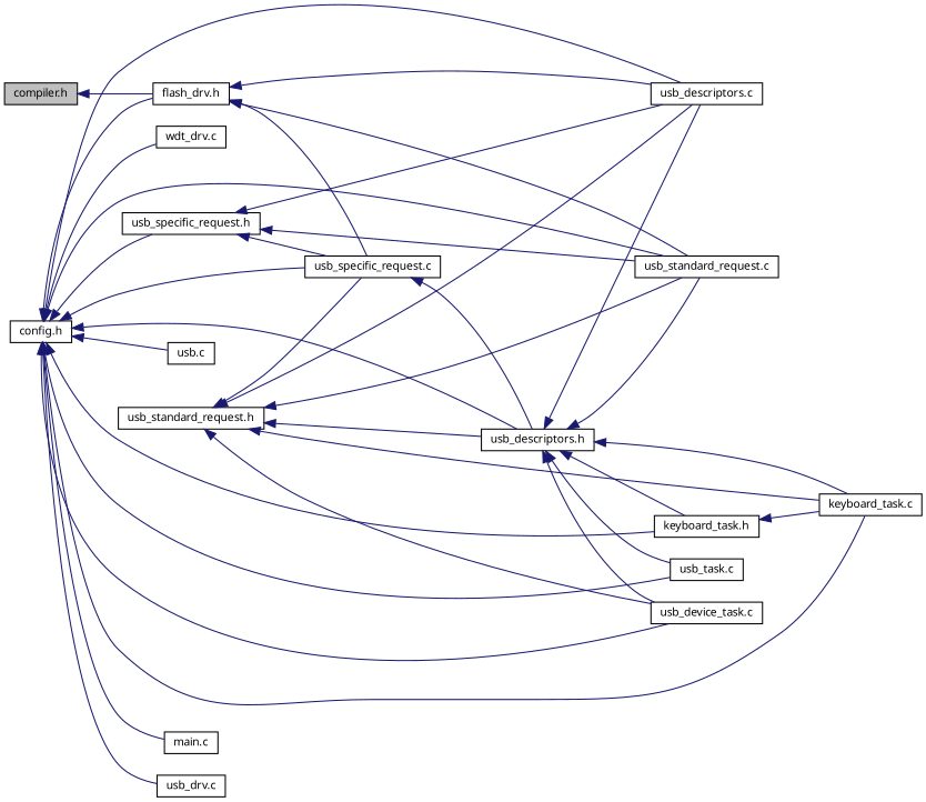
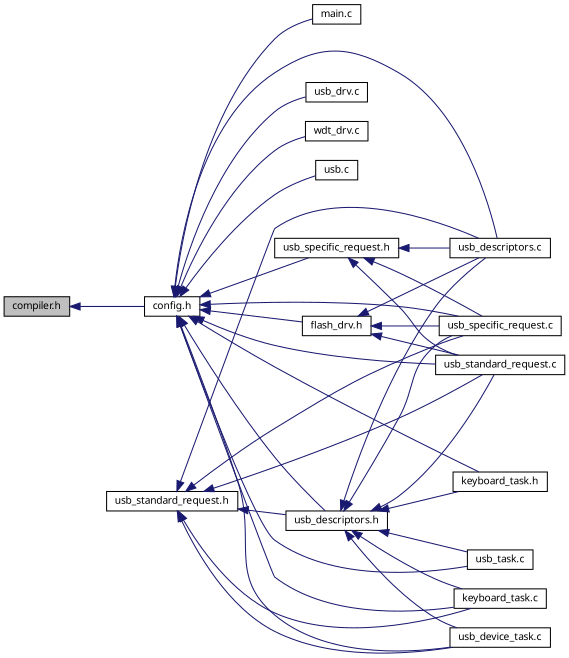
  digraph {
    rankdir=LR
    node [color=black fillcolor=white fontname="FreeSans.ttf" fontsize=10 shape=record style=filled]
    edge [color=midnightblue dir=back fontname="FreeSans.ttf" fontsize=10 labelfontname="FreeSans.ttf" labelfontsize=10 style=solid]
    n1 [fillcolor=grey75 fontcolor=black height=0.2 label="compiler.h" width=0.4]
    n2 [height=0.2 label="config.h" width=0.4]
    n3 [height=0.2 label="keyboard_task.c" width=0.4]
    n4 [height=0.2 label="keyboard_task.h" width=0.4]
    n5 [height=0.2 label="usb_descriptors.h" width=0.4]
    n6 [height=0.2 label="usb_descriptors.c" width=0.4]
    n7 [height=0.2 label="usb_specific_request.c" width=0.4]
    n8 [height=0.2 label="usb_device_task.c" width=0.4]
    n9 [height=0.2 label="usb_standard_request.c" width=0.4]
    n10 [height=0.2 label="usb_task.c" width=0.4]
    n11 [height=0.2 label="main.c" width=0.4]
    n12 [height=0.2 label="usb_specific_request.h" width=0.4]
    n13 [height=0.2 label="flash_drv.h" width=0.4]
    n14 [height=0.2 label="usb_drv.c" width=0.4]
    n15 [height=0.2 label="wdt_drv.c" width=0.4]
    n16 [height=0.2 label="usb.c" width=0.4]
    n17 [height=0.2 label="usb_standard_request.h" width=0.4]
-   n1 -> n13
+   n1 -> n2
    n2 -> n3
    n2 -> n4
    n2 -> n5
    n2 -> n6
    n2 -> n7
    n2 -> n8
    n2 -> n9
    n2 -> n10
    n2 -> n11
    n2 -> n12
    n2 -> n13
    n2 -> n14
    n2 -> n15
    n2 -> n16
-   n4 -> n3
    n5 -> n3
    n5 -> n4
    n5 -> n6
-   n7 -> n5
+   n5 -> n7
    n5 -> n8
    n5 -> n9
    n5 -> n10
    n12 -> n6
    n12 -> n7
    n12 -> n9
    n13 -> n6
    n13 -> n7
    n13 -> n9
    n17 -> n3
    n17 -> n5
    n17 -> n6
    n17 -> n7
    n17 -> n8
    n17 -> n9
  }
